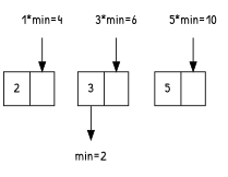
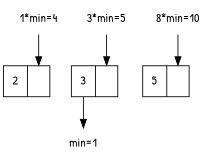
  digraph {
    fontname="Patrick Hand"
    node [fontname="Patrick Hand" shape=none]
    edge [fontname="Patrick Hand"]
    n1 [label="1*min=4"]
-   n2 [label="3*min=6"]
-   n3 [label="5*min=10"]
+   n2 [label="3*min=5"]
+   n3 [label="8*min=10"]
    n4 [label="<head> 2 | <tail>" shape=record]
    n5 [label="<head> 3 | <tail>" shape=record]
    n6 [label="<head> 5 | <tail>" shape=record]
-   n7 [label="min=2"]
+   n7 [label="min=1"]
    subgraph sub_1 {
      rank=same
      n1
      n2
      n3
    }
    n1 -> n2 [style=invis]
    n1 -> n4 [headport=tail]
    n2 -> n3 [style=invis]
    n2 -> n5 [headport=tail]
    n3 -> n6 [headport=tail]
    n5 -> n7 [tailport=head]
  }
